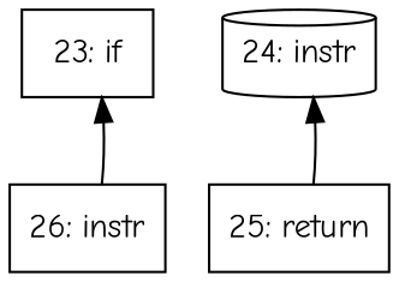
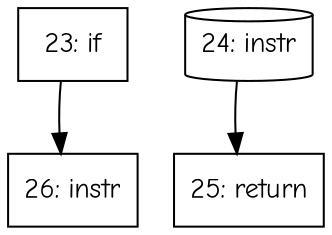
  digraph {
    fontname="Comic Neue"
    node [fontname="Comic Neue" shape=box]
    edge [fontname="Comic Neue"]
    n1 [label="23: if"]
    n2 [label="26: instr"]
    n3 [label="24: instr" shape=cylinder]
    n4 [label="25: return"]
-   n2 -> n1
-   n4 -> n3
+   n1 -> n2
+   n3 -> n4
  }
